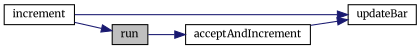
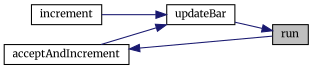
  digraph {
    fontname=Merriweather
    rankdir=RL
    node [color=black fillcolor=white fontname=Merriweather fontsize=10 shape=record style=filled]
    edge [color=midnightblue dir=back fontname=Merriweather fontsize=10 labelfontname=FreeSans labelfontsize=10 style=solid]
    n1 [fillcolor=grey75 fontcolor=black height=0.2 label=run width=0.4]
    n2 [height=0.2 label=updateBar width=0.4]
    n3 [height=0.2 label=increment width=0.4]
    n4 [height=0.2 label=acceptAndIncrement width=0.4]
-   n1 -> n3
+   n1 -> n2
    n2 -> n3
    n2 -> n4
    n4 -> n1
  }
